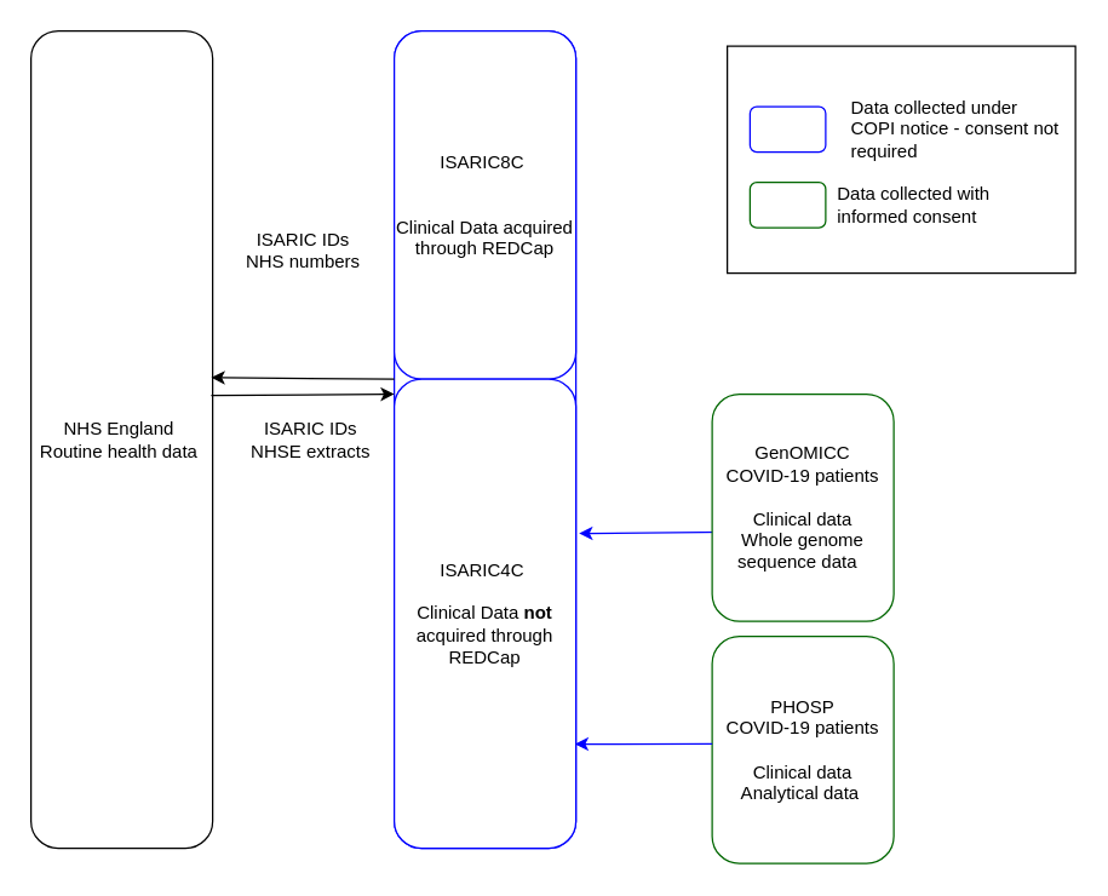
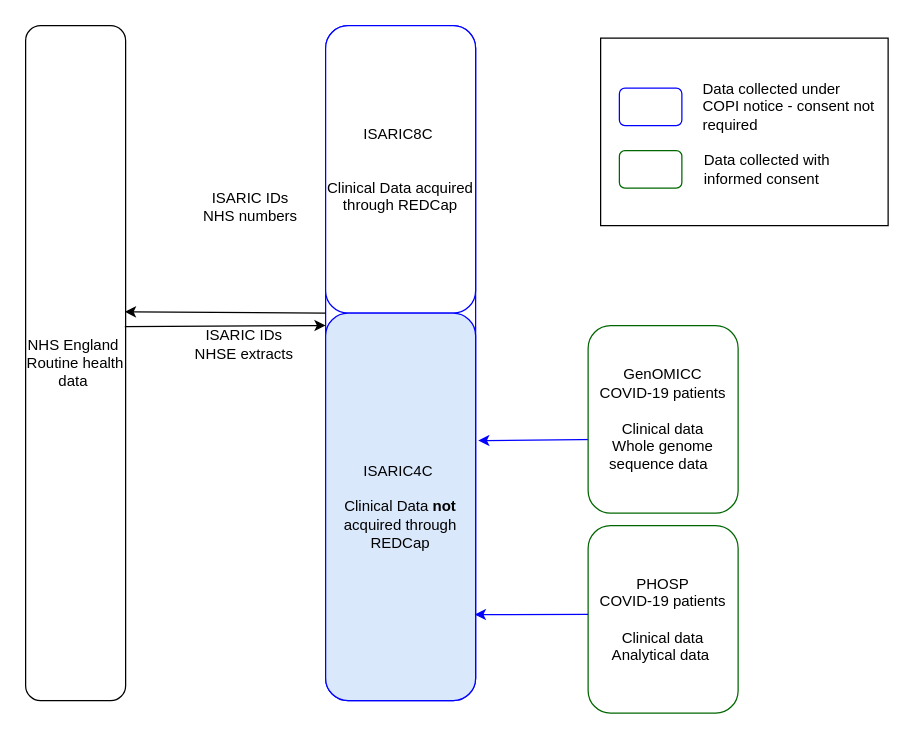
  <mxCell id="0" />
  <mxCell id="1" parent="0" />
  <mxCell id="2" value="" style="endArrow=classic;html=1;rounded=0;entryX=1.017;entryY=0.329;entryDx=0;entryDy=0;entryPerimeter=0;fontColor=#0000FF;strokeColor=#0000FF;" edge="1" parent="1" target="8"><mxGeometry width="50" height="50" relative="1" as="geometry"><mxPoint x="580" y="350" as="sourcePoint" /><mxPoint x="420" y="350" as="targetPoint" /></mxGeometry></mxCell>
  <mxCell id="3" value="" style="rounded=1;whiteSpace=wrap;html=1;strokeColor=#0000FF;" parent="1" vertex="1"><mxGeometry x="260" y="20" width="120" height="540" as="geometry" /></mxCell>
  <mxCell id="4" value="PHOSP &lt;br&gt;COVID-19 patients&lt;br&gt;&lt;br&gt;Clinical data&lt;br&gt;Analytical data&amp;nbsp;" style="rounded=1;whiteSpace=wrap;html=1;fontColor=#000000;strokeColor=#006600;" parent="1" vertex="1"><mxGeometry x="470" y="420" width="120" height="150" as="geometry" /></mxCell>
  <mxCell id="5" value="GenOMICC &lt;br&gt;COVID-19 patients&lt;br&gt;&lt;br&gt;Clinical data&lt;br&gt;Whole genome sequence data&amp;nbsp;&amp;nbsp;" style="rounded=1;whiteSpace=wrap;html=1;fontColor=#000000;strokeColor=#006600;" parent="1" vertex="1"><mxGeometry x="470" y="260" width="120" height="150" as="geometry" /></mxCell>
  <mxCell id="6" value="ISARIC8C&amp;nbsp;&lt;br&gt;&lt;br&gt;&lt;br&gt;Clinical Data acquired through REDCap" style="rounded=1;whiteSpace=wrap;html=1;strokeColor=#0000FF;" parent="1" vertex="1"><mxGeometry x="260" y="20" width="120" height="230" as="geometry" /></mxCell>
- <mxCell id="7" value="NHS England&amp;nbsp;&lt;br&gt;Routine health data&amp;nbsp;" style="rounded=1;whiteSpace=wrap;html=1;" parent="1" vertex="1"><mxGeometry x="20" y="20" width="120" height="540" as="geometry" /></mxCell>
- <mxCell id="8" value="ISARIC4C&amp;nbsp;&lt;br style=&quot;border-color: var(--border-color);&quot;&gt;&lt;br style=&quot;border-color: var(--border-color);&quot;&gt;Clinical Data &lt;b&gt;not&lt;/b&gt; acquired through REDCap" style="rounded=1;whiteSpace=wrap;html=1;strokeColor=#0000FF;" parent="1" vertex="1"><mxGeometry x="260" y="250" width="120" height="310" as="geometry" /></mxCell>
+ <mxCell id="7" value="NHS England&amp;nbsp;&lt;br&gt;Routine health data&amp;nbsp;" style="rounded=1;whiteSpace=wrap;html=1;" parent="1" vertex="1"><mxGeometry x="20" y="20" width="80" height="540" as="geometry" /></mxCell>
+ <mxCell id="8" value="ISARIC4C&amp;nbsp;&lt;br style=&quot;border-color: var(--border-color);&quot;&gt;&lt;br style=&quot;border-color: var(--border-color);&quot;&gt;Clinical Data &lt;b&gt;not&lt;/b&gt; acquired through REDCap" style="rounded=1;whiteSpace=wrap;html=1;strokeColor=#0000FF;fillColor=#dae8fc;" parent="1" vertex="1"><mxGeometry x="260" y="250" width="120" height="310" as="geometry" /></mxCell>
  <mxCell id="9" value="" style="endArrow=classic;html=1;rounded=0;entryX=0.994;entryY=0.778;entryDx=0;entryDy=0;entryPerimeter=0;fontColor=#0000FF;strokeColor=#0000FF;" edge="1" parent="1" target="8"><mxGeometry width="50" height="50" relative="1" as="geometry"><mxPoint x="470" y="491" as="sourcePoint" /><mxPoint x="420" y="350" as="targetPoint" /></mxGeometry></mxCell>
  <mxCell id="10" value="" style="rounded=0;whiteSpace=wrap;html=1;" vertex="1" parent="1"><mxGeometry x="480" y="30" width="230" height="150" as="geometry" /></mxCell>
  <mxCell id="11" value="Data collected under COPI notice - consent not required" style="text;html=1;strokeColor=none;fillColor=none;align=left;verticalAlign=middle;whiteSpace=wrap;rounded=0;" vertex="1" parent="1"><mxGeometry x="560" y="70" width="140" height="30" as="geometry" /></mxCell>
- <mxCell id="12" value="Data collected with informed consent" style="text;html=1;strokeColor=none;fillColor=none;align=left;verticalAlign=middle;whiteSpace=wrap;rounded=0;" vertex="1" parent="1"><mxGeometry x="551" y="120" width="140" height="30" as="geometry" /></mxCell>
+ <mxCell id="12" value="Data collected with informed consent" style="text;html=1;strokeColor=none;fillColor=none;align=left;verticalAlign=middle;whiteSpace=wrap;rounded=0;" vertex="1" parent="1"><mxGeometry x="561" y="120" width="140" height="30" as="geometry" /></mxCell>
  <mxCell id="13" value="" style="endArrow=classic;html=1;rounded=0;entryX=0.992;entryY=0.424;entryDx=0;entryDy=0;exitX=0;exitY=0;exitDx=0;exitDy=0;entryPerimeter=0;" edge="1" parent="1" source="8" target="7"><mxGeometry width="50" height="50" relative="1" as="geometry"><mxPoint x="490" y="310" as="sourcePoint" /><mxPoint x="440" y="360" as="targetPoint" /></mxGeometry></mxCell>
  <mxCell id="14" value="ISARIC IDs&lt;br&gt;NHS numbers" style="text;html=1;strokeColor=none;fillColor=none;align=center;verticalAlign=middle;whiteSpace=wrap;rounded=0;" vertex="1" parent="1"><mxGeometry x="160" y="150" width="80" height="30" as="geometry" /></mxCell>
- <mxCell id="15" value="ISARIC IDs&lt;br&gt;NHSE extracts" style="text;html=1;strokeColor=none;fillColor=none;align=center;verticalAlign=middle;whiteSpace=wrap;rounded=0;" vertex="1" parent="1"><mxGeometry x="160" y="275" width="90" height="30" as="geometry" /></mxCell>
+ <mxCell id="15" value="ISARIC IDs&lt;br&gt;NHSE extracts" style="text;html=1;strokeColor=none;fillColor=none;align=center;verticalAlign=middle;whiteSpace=wrap;rounded=0;" vertex="1" parent="1"><mxGeometry x="150" y="260" width="90" height="30" as="geometry" /></mxCell>
  <mxCell id="16" value="" style="endArrow=classic;html=1;rounded=0;exitX=0.992;exitY=0.446;exitDx=0;exitDy=0;exitPerimeter=0;entryX=0;entryY=0.032;entryDx=0;entryDy=0;entryPerimeter=0;" edge="1" parent="1" source="7" target="8"><mxGeometry width="50" height="50" relative="1" as="geometry"><mxPoint x="440" y="330" as="sourcePoint" /><mxPoint x="490" y="280" as="targetPoint" /></mxGeometry></mxCell>
  <mxCell id="17" value="" style="rounded=1;whiteSpace=wrap;html=1;strokeColor=#0000FF;" vertex="1" parent="1"><mxGeometry x="495" y="70" width="50" height="30" as="geometry" /></mxCell>
  <mxCell id="18" value="" style="rounded=1;whiteSpace=wrap;html=1;strokeColor=#006600;" vertex="1" parent="1"><mxGeometry x="495" y="120" width="50" height="30" as="geometry" /></mxCell>
